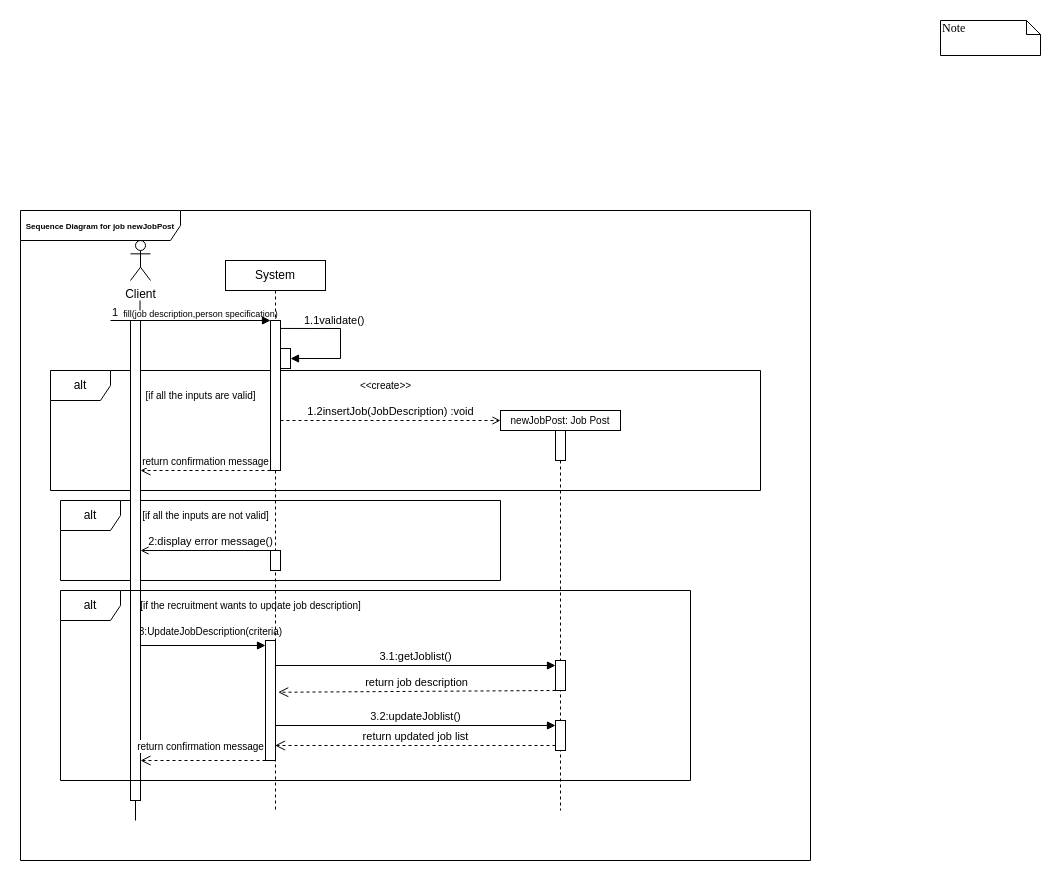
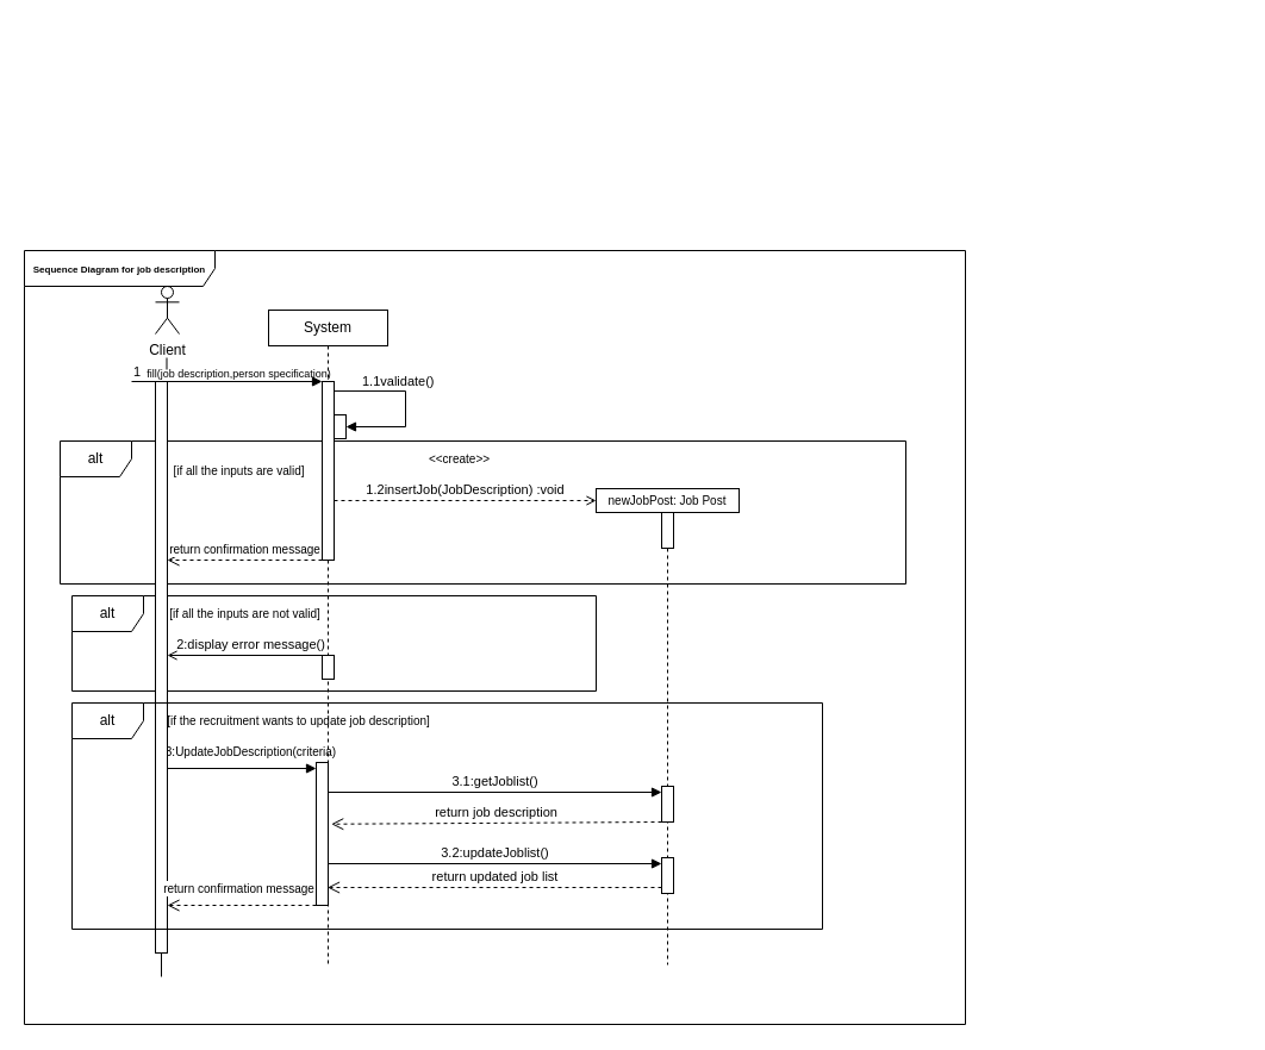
  <mxCell id="0" />
  <mxCell id="1" parent="0" />
  <mxCell id="2" value="&lt;font style=&quot;font-size: 10px;&quot;&gt;3:UpdateJobDescription(criteria)&lt;/font&gt;" style="html=1;verticalAlign=bottom;endArrow=block;curved=0;rounded=0;entryX=0;entryY=0;entryDx=0;entryDy=5;" parent="1" source="21" target="4" edge="1"><mxGeometry x="0.12" y="5" relative="1" as="geometry"><mxPoint x="270" y="795" as="sourcePoint" /><Array as="points" /><mxPoint as="offset" /></mxGeometry></mxCell>
  <mxCell id="3" value="System" style="shape=umlLifeline;perimeter=lifelinePerimeter;whiteSpace=wrap;html=1;container=1;dropTarget=0;collapsible=0;recursiveResize=0;outlineConnect=0;portConstraint=eastwest;newEdgeStyle={&quot;curved&quot;:0,&quot;rounded&quot;:0};size=30;" parent="1" vertex="1"><mxGeometry x="225" y="260" width="100" height="550" as="geometry" /></mxCell>
  <mxCell id="4" value="" style="html=1;points=[[0,0,0,0,5],[0,1,0,0,-5],[1,0,0,0,5],[1,1,0,0,-5]];perimeter=orthogonalPerimeter;outlineConnect=0;targetShapes=umlLifeline;portConstraint=eastwest;newEdgeStyle={&quot;curved&quot;:0,&quot;rounded&quot;:0};" parent="3" vertex="1"><mxGeometry x="40" y="380" width="10" height="120" as="geometry" /></mxCell>
- <mxCell id="5" value="Note" style="shape=note;whiteSpace=wrap;html=1;size=14;verticalAlign=top;align=left;spacingTop=-6;rounded=0;shadow=0;comic=0;labelBackgroundColor=none;strokeWidth=1;fontFamily=Verdana;fontSize=12" parent="1" vertex="1"><mxGeometry x="940" y="20" width="100" height="35" as="geometry" /></mxCell>
  <mxCell id="6" value="Client" style="shape=umlActor;verticalLabelPosition=bottom;verticalAlign=top;html=1;outlineConnect=0;" parent="1" vertex="1"><mxGeometry x="130" y="240" width="20" height="40" as="geometry" /></mxCell>
  <mxCell id="7" value="alt" style="shape=umlFrame;whiteSpace=wrap;html=1;pointerEvents=0;" parent="1" vertex="1"><mxGeometry x="50" y="370" width="710" height="120" as="geometry" /></mxCell>
  <mxCell id="8" value="" style="endArrow=block;endFill=1;html=1;edgeStyle=orthogonalEdgeStyle;align=left;verticalAlign=top;rounded=0;" parent="1" edge="1"><mxGeometry x="-1" relative="1" as="geometry"><mxPoint x="110" y="320" as="sourcePoint" /><mxPoint x="270" y="320" as="targetPoint" /></mxGeometry></mxCell>
  <mxCell id="9" value="1" style="edgeLabel;resizable=0;html=1;align=left;verticalAlign=bottom;" parent="8" connectable="0" vertex="1"><mxGeometry x="-1" relative="1" as="geometry" /></mxCell>
  <mxCell id="10" value="" style="endArrow=none;html=1;rounded=0;" parent="1" edge="1"><mxGeometry width="50" height="50" relative="1" as="geometry"><mxPoint x="139.5" y="310" as="sourcePoint" /><mxPoint x="139.5" y="300" as="targetPoint" /></mxGeometry></mxCell>
  <mxCell id="11" value="&lt;font style=&quot;font-size: 9px;&quot;&gt;fill(job description,person specification)&lt;/font&gt;" style="text;html=1;align=center;verticalAlign=middle;resizable=0;points=[];autosize=1;strokeColor=none;fillColor=none;fontSize=10;" parent="1" vertex="1"><mxGeometry x="110" y="298" width="180" height="30" as="geometry" /></mxCell>
  <mxCell id="12" value="" style="html=1;points=[[0,0,0,0,5],[0,1,0,0,-5],[1,0,0,0,5],[1,1,0,0,-5]];perimeter=orthogonalPerimeter;outlineConnect=0;targetShapes=umlLifeline;portConstraint=eastwest;newEdgeStyle={&quot;curved&quot;:0,&quot;rounded&quot;:0};" parent="1" vertex="1"><mxGeometry x="270" y="320" width="10" height="150" as="geometry" /></mxCell>
  <mxCell id="13" value="&lt;font style=&quot;font-size: 10px;&quot;&gt;return confirmation message&lt;/font&gt;" style="html=1;verticalAlign=bottom;endArrow=open;dashed=1;endSize=8;curved=0;rounded=0;" parent="1" target="21" edge="1"><mxGeometry relative="1" as="geometry"><mxPoint x="270" y="470" as="sourcePoint" /><mxPoint x="190" y="470" as="targetPoint" /></mxGeometry></mxCell>
  <mxCell id="14" value="&lt;font style=&quot;font-size: 10px;&quot;&gt;[if all the inputs are valid]&lt;/font&gt;" style="text;html=1;align=center;verticalAlign=middle;resizable=0;points=[];autosize=1;strokeColor=none;fillColor=none;" parent="1" vertex="1"><mxGeometry x="135" y="380" width="130" height="30" as="geometry" /></mxCell>
  <mxCell id="15" value="" style="html=1;points=[[0,0,0,0,5],[0,1,0,0,-5],[1,0,0,0,5],[1,1,0,0,-5]];perimeter=orthogonalPerimeter;outlineConnect=0;targetShapes=umlLifeline;portConstraint=eastwest;newEdgeStyle={&quot;curved&quot;:0,&quot;rounded&quot;:0};" parent="1" vertex="1"><mxGeometry x="280" y="348" width="10" height="20" as="geometry" /></mxCell>
  <mxCell id="16" value="1.1validate()" style="html=1;align=left;spacingLeft=2;endArrow=block;rounded=0;edgeStyle=orthogonalEdgeStyle;curved=0;rounded=0;exitX=1;exitY=0.053;exitDx=0;exitDy=0;exitPerimeter=0;" parent="1" source="12" target="15" edge="1"><mxGeometry x="-0.714" y="8" relative="1" as="geometry"><mxPoint x="285" y="328" as="sourcePoint" /><Array as="points"><mxPoint x="340" y="328" /><mxPoint x="340" y="358" /></Array><mxPoint as="offset" /></mxGeometry></mxCell>
  <mxCell id="17" value="&lt;font style=&quot;font-size: 10px;&quot;&gt;&amp;lt;&amp;lt;create&amp;gt;&amp;gt;&lt;/font&gt;" style="text;html=1;align=center;verticalAlign=middle;resizable=0;points=[];autosize=1;strokeColor=none;fillColor=none;" parent="1" vertex="1"><mxGeometry x="350" y="370" width="70" height="30" as="geometry" /></mxCell>
  <mxCell id="18" value="1.2insertJob(JobDescription) :void" style="html=1;verticalAlign=bottom;labelBackgroundColor=none;endArrow=open;endFill=0;dashed=1;rounded=0;" parent="1" edge="1"><mxGeometry width="160" relative="1" as="geometry"><mxPoint x="280" y="420" as="sourcePoint" /><mxPoint x="500" y="420" as="targetPoint" /></mxGeometry></mxCell>
  <mxCell id="19" value="&lt;font style=&quot;font-size: 10px;&quot;&gt;newJobPost: Job Post&lt;/font&gt;" style="html=1;whiteSpace=wrap;" parent="1" vertex="1"><mxGeometry x="500" y="410" width="120" height="20" as="geometry" /></mxCell>
  <mxCell id="20" value="alt" style="shape=umlFrame;whiteSpace=wrap;html=1;pointerEvents=0;" parent="1" vertex="1"><mxGeometry x="60" y="500" width="440" height="80" as="geometry" /></mxCell>
  <mxCell id="21" value="" style="html=1;points=[[0,0,0,0,5],[0,1,0,0,-5],[1,0,0,0,5],[1,1,0,0,-5]];perimeter=orthogonalPerimeter;outlineConnect=0;targetShapes=umlLifeline;portConstraint=eastwest;newEdgeStyle={&quot;curved&quot;:0,&quot;rounded&quot;:0};" parent="1" vertex="1"><mxGeometry x="130" y="320" width="10" height="480" as="geometry" /></mxCell>
  <mxCell id="22" value="&lt;font style=&quot;font-size: 10px;&quot;&gt;[if all the inputs are not valid]&lt;/font&gt;" style="text;html=1;align=center;verticalAlign=middle;resizable=0;points=[];autosize=1;strokeColor=none;fillColor=none;" parent="1" vertex="1"><mxGeometry x="130" y="500" width="150" height="30" as="geometry" /></mxCell>
  <mxCell id="23" value="2:display error message()" style="html=1;verticalAlign=bottom;labelBackgroundColor=none;endArrow=open;endFill=0;rounded=0;" parent="1" edge="1"><mxGeometry width="160" relative="1" as="geometry"><mxPoint x="280" y="550" as="sourcePoint" /><mxPoint x="140" y="550" as="targetPoint" /></mxGeometry></mxCell>
  <mxCell id="24" value="" style="fontStyle=0;labelPosition=right;verticalLabelPosition=middle;align=left;verticalAlign=middle;spacingLeft=2;" parent="1" vertex="1"><mxGeometry x="270" y="550" width="10" height="20" as="geometry" /></mxCell>
  <mxCell id="25" value="" style="shape=umlLifeline;perimeter=lifelinePerimeter;whiteSpace=wrap;html=1;container=1;dropTarget=0;collapsible=0;recursiveResize=0;outlineConnect=0;portConstraint=eastwest;newEdgeStyle={&quot;curved&quot;:0,&quot;rounded&quot;:0};size=30;" parent="1" vertex="1"><mxGeometry x="555" y="430" width="10" height="380" as="geometry" /></mxCell>
  <mxCell id="26" value="alt" style="shape=umlFrame;whiteSpace=wrap;html=1;pointerEvents=0;" parent="1" vertex="1"><mxGeometry x="60" y="590" width="630" height="190" as="geometry" /></mxCell>
  <mxCell id="27" value="&lt;font style=&quot;font-size: 10px;&quot;&gt;[if the recruitment wants to update job description]&lt;/font&gt;" style="text;html=1;align=center;verticalAlign=middle;resizable=0;points=[];autosize=1;strokeColor=none;fillColor=none;" parent="1" vertex="1"><mxGeometry x="130" y="590" width="240" height="30" as="geometry" /></mxCell>
  <mxCell id="28" value="&lt;font style=&quot;font-size: 10px;&quot;&gt;return confirmation message&lt;/font&gt;" style="html=1;verticalAlign=bottom;endArrow=open;dashed=1;endSize=8;curved=0;rounded=0;exitX=0;exitY=1;exitDx=0;exitDy=-5;" parent="1" edge="1"><mxGeometry x="0.04" y="-5" relative="1" as="geometry"><mxPoint x="140" y="760" as="targetPoint" /><mxPoint x="265" y="760" as="sourcePoint" /><mxPoint as="offset" /></mxGeometry></mxCell>
  <mxCell id="29" value="" style="html=1;points=[[0,0,0,0,5],[0,1,0,0,-5],[1,0,0,0,5],[1,1,0,0,-5]];perimeter=orthogonalPerimeter;outlineConnect=0;targetShapes=umlLifeline;portConstraint=eastwest;newEdgeStyle={&quot;curved&quot;:0,&quot;rounded&quot;:0};" parent="1" vertex="1"><mxGeometry x="555" y="660" width="10" height="30" as="geometry" /></mxCell>
  <mxCell id="30" value="3.1:getJoblist()" style="html=1;verticalAlign=bottom;endArrow=block;curved=0;rounded=0;entryX=0;entryY=0;entryDx=0;entryDy=5;" parent="1" target="29" edge="1"><mxGeometry relative="1" as="geometry"><mxPoint x="275" y="665" as="sourcePoint" /></mxGeometry></mxCell>
  <mxCell id="31" value="return job description" style="html=1;verticalAlign=bottom;endArrow=open;dashed=1;endSize=8;curved=0;rounded=0;entryX=0.527;entryY=0.785;entryDx=0;entryDy=0;entryPerimeter=0;" parent="1" source="29" target="3" edge="1"><mxGeometry relative="1" as="geometry"><mxPoint x="420" y="720" as="targetPoint" /></mxGeometry></mxCell>
  <mxCell id="32" value="" style="html=1;points=[[0,0,0,0,5],[0,1,0,0,-5],[1,0,0,0,5],[1,1,0,0,-5]];perimeter=orthogonalPerimeter;outlineConnect=0;targetShapes=umlLifeline;portConstraint=eastwest;newEdgeStyle={&quot;curved&quot;:0,&quot;rounded&quot;:0};" parent="1" vertex="1"><mxGeometry x="555" y="720" width="10" height="30" as="geometry" /></mxCell>
  <mxCell id="33" value="3.2:updateJoblist()" style="html=1;verticalAlign=bottom;endArrow=block;curved=0;rounded=0;entryX=0;entryY=0;entryDx=0;entryDy=5;" parent="1" source="3" target="32" edge="1"><mxGeometry relative="1" as="geometry"><mxPoint x="300" y="875" as="sourcePoint" /></mxGeometry></mxCell>
  <mxCell id="34" value="return updated job list" style="html=1;verticalAlign=bottom;endArrow=open;dashed=1;endSize=8;curved=0;rounded=0;exitX=0;exitY=1;exitDx=0;exitDy=-5;" parent="1" source="32" target="3" edge="1"><mxGeometry relative="1" as="geometry"><mxPoint x="290" y="895" as="targetPoint" /></mxGeometry></mxCell>
- <mxCell id="35" value="&lt;font style=&quot;font-size: 8px;&quot;&gt;&lt;b style=&quot;&quot;&gt;Sequence Diagram for job newJobPost&lt;/b&gt;&lt;/font&gt;" style="shape=umlFrame;whiteSpace=wrap;html=1;pointerEvents=0;recursiveResize=0;container=1;collapsible=0;width=160;" parent="1" vertex="1"><mxGeometry x="20" y="210" width="790" height="650" as="geometry" /></mxCell>
+ <mxCell id="35" value="&lt;font style=&quot;font-size: 8px;&quot;&gt;&lt;b style=&quot;&quot;&gt;Sequence Diagram for job description&lt;/b&gt;&lt;/font&gt;" style="shape=umlFrame;whiteSpace=wrap;html=1;pointerEvents=0;recursiveResize=0;container=1;collapsible=0;width=160;" parent="1" vertex="1"><mxGeometry x="20" y="210" width="790" height="650" as="geometry" /></mxCell>
  <mxCell id="36" value="" style="line;strokeWidth=1;direction=south;html=1;dashed=1;dashPattern=20 20;" parent="35" vertex="1"><mxGeometry x="110" y="590" width="10" height="20" as="geometry" /></mxCell>
